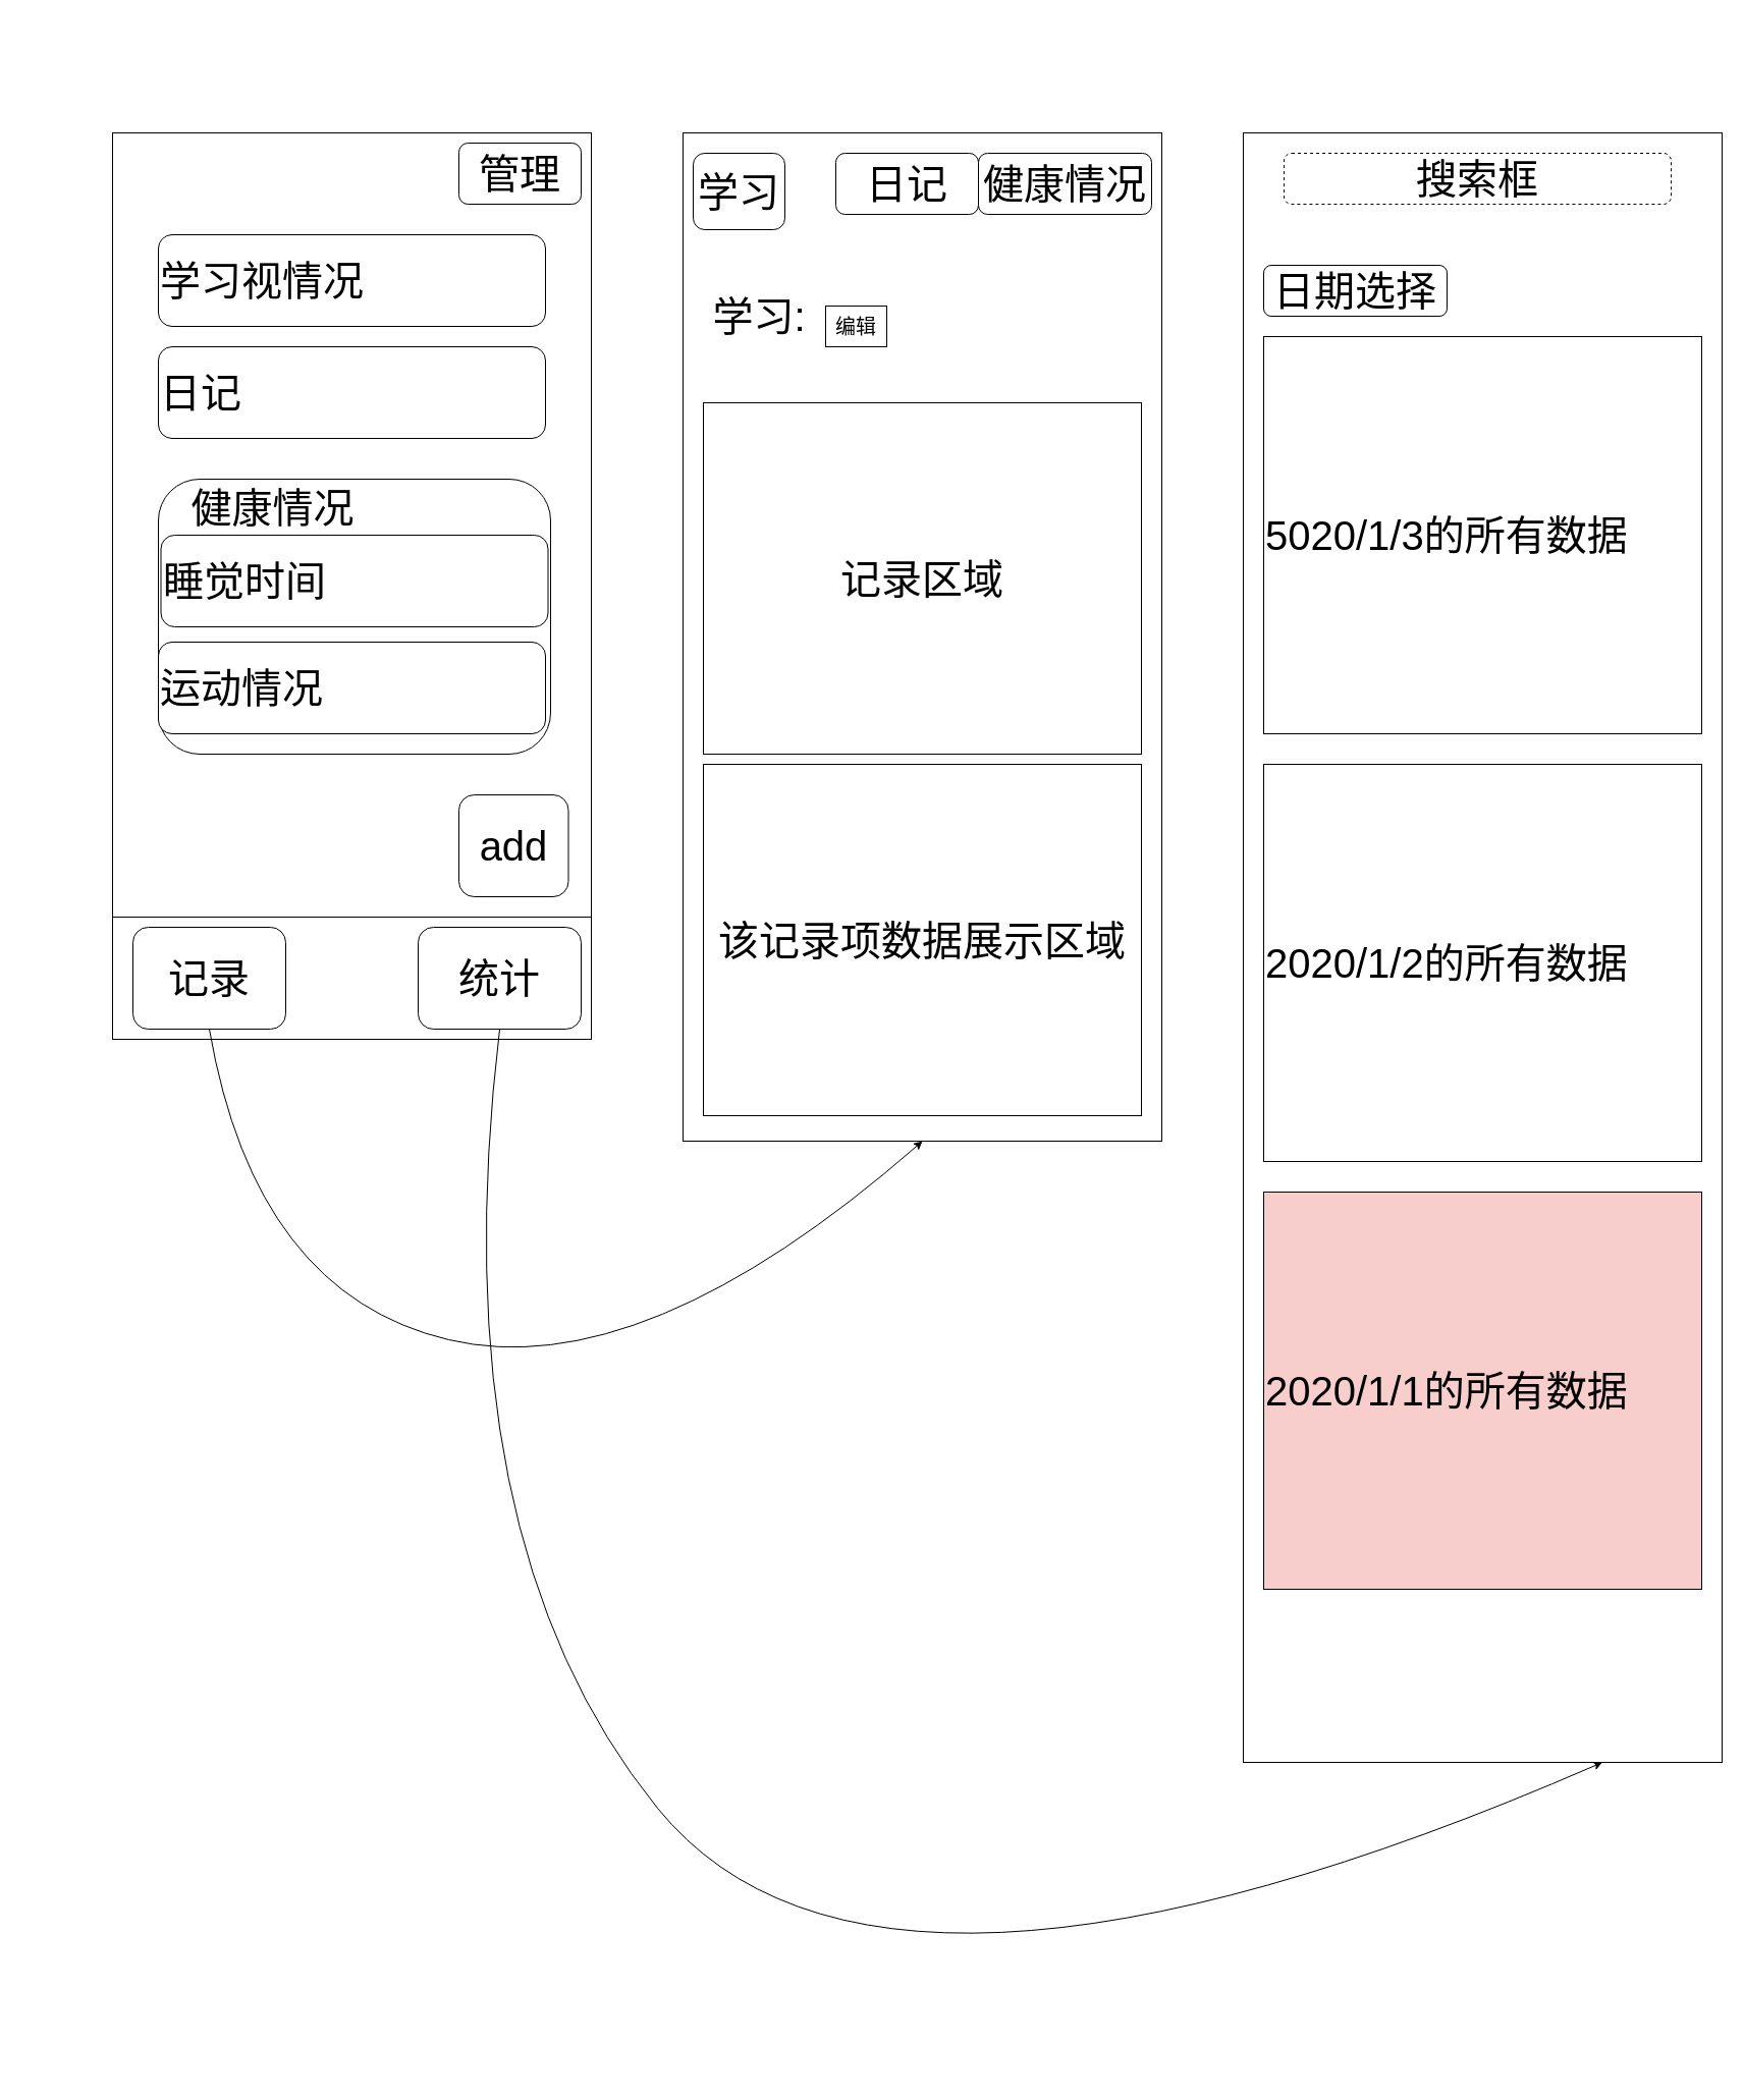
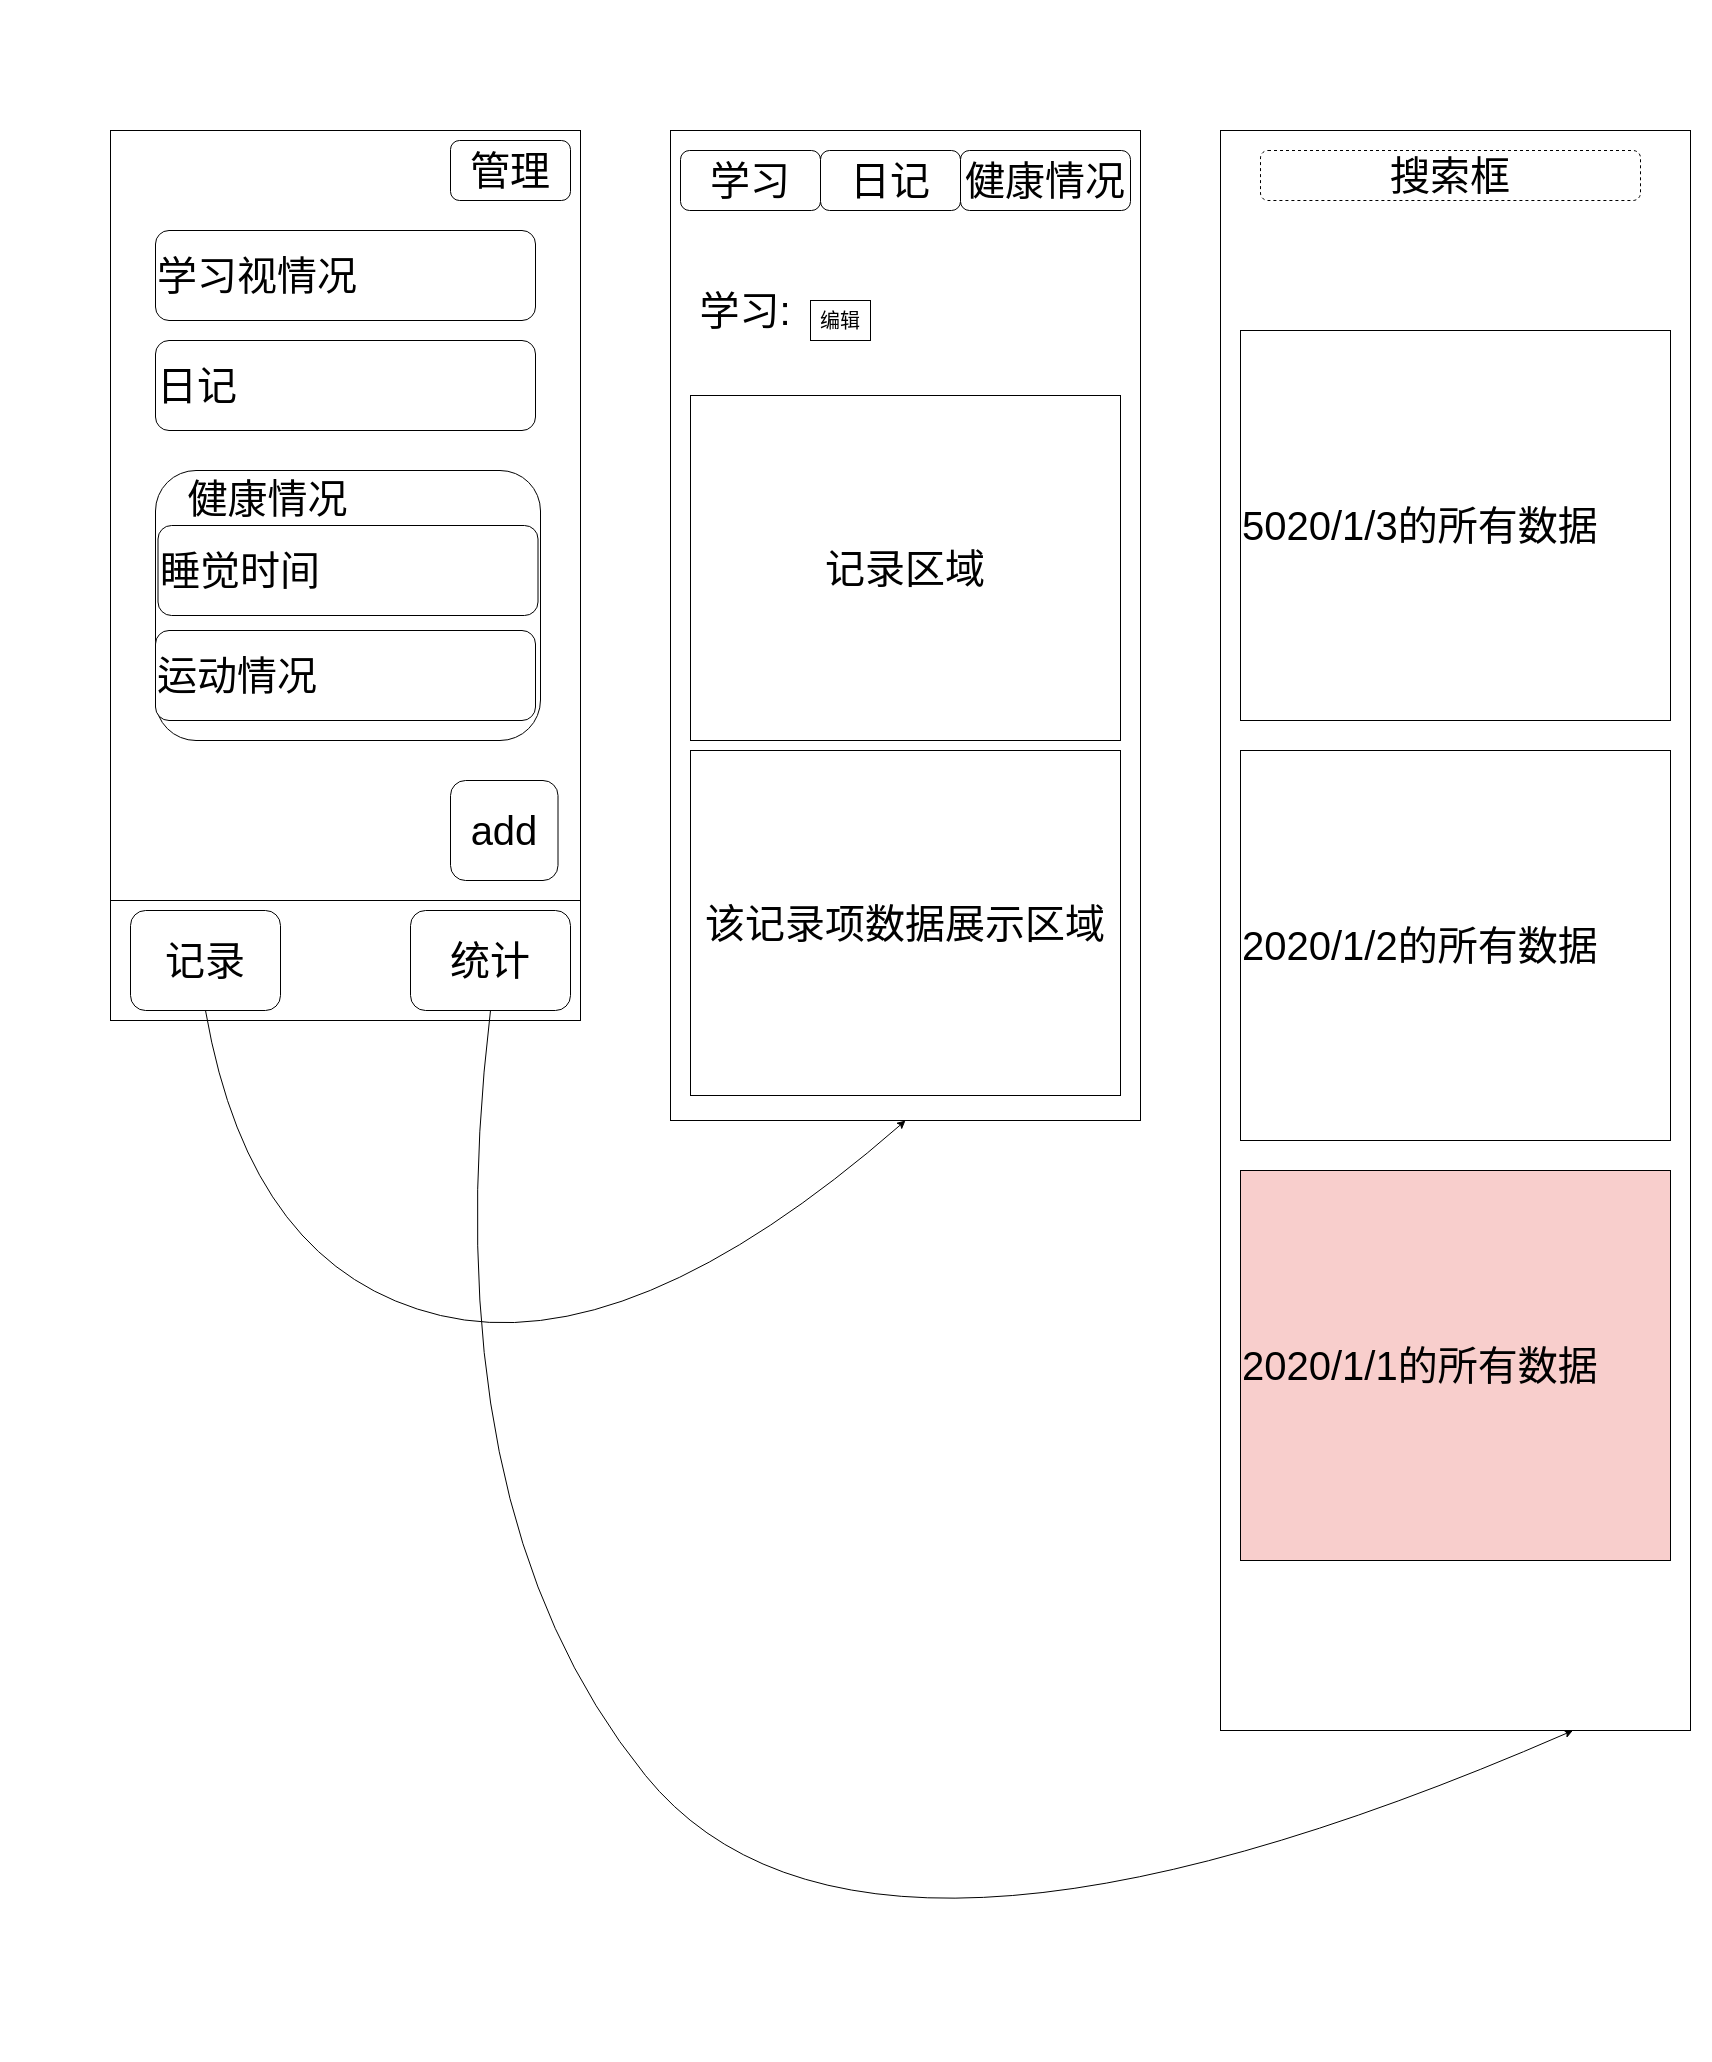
  <mxCell id="0" />
  <mxCell id="1" parent="0" />
  <mxCell id="2" value="" style="rounded=0;whiteSpace=wrap;html=1;" vertex="1" parent="1"><mxGeometry x="110" y="130" width="470" height="770" as="geometry" /></mxCell>
  <mxCell id="3" value="&lt;span style=&quot;font-size: 40px&quot;&gt;学习视情况&lt;/span&gt;" style="rounded=1;whiteSpace=wrap;html=1;align=left;" vertex="1" parent="1"><mxGeometry x="155" y="230" width="380" height="90" as="geometry" /></mxCell>
  <mxCell id="4" value="" style="rounded=1;whiteSpace=wrap;html=1;fontSize=40;" vertex="1" parent="1"><mxGeometry x="155" y="470" width="385" height="270" as="geometry" /></mxCell>
  <mxCell id="5" value="健康情况" style="text;html=1;strokeColor=none;fillColor=none;align=center;verticalAlign=middle;whiteSpace=wrap;rounded=0;fontSize=40;" vertex="1" parent="1"><mxGeometry x="155" y="470" width="225" height="55" as="geometry" /></mxCell>
  <mxCell id="6" value="睡觉时间" style="rounded=1;whiteSpace=wrap;html=1;fontSize=40;align=left;" vertex="1" parent="1"><mxGeometry x="157.5" y="525" width="380" height="90" as="geometry" /></mxCell>
  <mxCell id="7" value="运动情况" style="rounded=1;whiteSpace=wrap;html=1;align=left;fontSize=40;" vertex="1" parent="1"><mxGeometry x="155" y="630" width="380" height="90" as="geometry" /></mxCell>
  <mxCell id="8" value="add" style="rounded=1;whiteSpace=wrap;html=1;fontSize=40;" vertex="1" parent="1"><mxGeometry x="450" y="780" width="107.5" height="100" as="geometry" /></mxCell>
  <mxCell id="9" value="管理" style="rounded=1;whiteSpace=wrap;html=1;fontSize=40;" vertex="1" parent="1"><mxGeometry x="450" y="140" width="120" height="60" as="geometry" /></mxCell>
  <mxCell id="10" value="&lt;span style=&quot;font-size: 40px&quot;&gt;日记&lt;/span&gt;" style="rounded=1;whiteSpace=wrap;html=1;align=left;" vertex="1" parent="1"><mxGeometry x="155" y="340" width="380" height="90" as="geometry" /></mxCell>
  <mxCell id="11" value="" style="rounded=0;whiteSpace=wrap;html=1;" vertex="1" parent="1"><mxGeometry x="670" y="130" width="470" height="990" as="geometry" /></mxCell>
- <mxCell id="12" value="学习" style="rounded=1;whiteSpace=wrap;html=1;fontSize=40;align=center;" vertex="1" parent="1"><mxGeometry x="680" y="150" width="90" height="75" as="geometry" /></mxCell>
+ <mxCell id="12" value="学习" style="rounded=1;whiteSpace=wrap;html=1;fontSize=40;align=center;" vertex="1" parent="1"><mxGeometry x="680" y="150" width="140" height="60" as="geometry" /></mxCell>
  <mxCell id="13" value="日记" style="rounded=1;whiteSpace=wrap;html=1;fontSize=40;align=center;" vertex="1" parent="1"><mxGeometry x="820" y="150" width="140" height="60" as="geometry" /></mxCell>
  <mxCell id="14" value="健康情况" style="rounded=1;whiteSpace=wrap;html=1;fontSize=40;align=center;" vertex="1" parent="1"><mxGeometry x="960" y="150" width="170" height="60" as="geometry" /></mxCell>
  <mxCell id="15" value="记录区域" style="rounded=0;whiteSpace=wrap;html=1;fontSize=40;align=center;" vertex="1" parent="1"><mxGeometry x="690" y="395" width="430" height="345" as="geometry" /></mxCell>
  <mxCell id="16" value="该记录项数据展示区域" style="rounded=0;whiteSpace=wrap;html=1;fontSize=40;align=center;" vertex="1" parent="1"><mxGeometry x="690" y="750" width="430" height="345" as="geometry" /></mxCell>
  <mxCell id="17" value="" style="rounded=0;whiteSpace=wrap;html=1;fontSize=40;align=center;" vertex="1" parent="1"><mxGeometry x="110" y="900" width="470" height="120" as="geometry" /></mxCell>
  <mxCell id="18" value="记录" style="rounded=1;whiteSpace=wrap;html=1;fontSize=40;" vertex="1" parent="1"><mxGeometry x="130" y="910" width="150" height="100" as="geometry" /></mxCell>
  <mxCell id="19" value="统计" style="rounded=1;whiteSpace=wrap;html=1;fontSize=40;" vertex="1" parent="1"><mxGeometry x="410" y="910" width="160" height="100" as="geometry" /></mxCell>
  <mxCell id="20" value="" style="rounded=0;whiteSpace=wrap;html=1;" vertex="1" parent="1"><mxGeometry x="1220" y="130" width="470" height="1600" as="geometry" /></mxCell>
  <mxCell id="21" value="搜索框" style="rounded=1;whiteSpace=wrap;html=1;fontSize=40;align=center;dashed=1;" vertex="1" parent="1"><mxGeometry x="1260" y="150" width="380" height="50" as="geometry" /></mxCell>
  <mxCell id="22" value="5020/1/3的所有数据" style="rounded=0;whiteSpace=wrap;html=1;fontSize=40;align=left;" vertex="1" parent="1"><mxGeometry x="1240" y="330" width="430" height="390" as="geometry" /></mxCell>
  <mxCell id="23" value="2020/1/2的所有数据" style="rounded=0;whiteSpace=wrap;html=1;fontSize=40;align=left;" vertex="1" parent="1"><mxGeometry x="1240" y="750" width="430" height="390" as="geometry" /></mxCell>
  <mxCell id="24" value="2020/1/1的所有数据" style="rounded=0;whiteSpace=wrap;html=1;fontSize=40;align=left;fillColor=#f8cecc;" vertex="1" parent="1"><mxGeometry x="1240" y="1170" width="430" height="390" as="geometry" /></mxCell>
- <mxCell id="25" value="日期选择" style="rounded=1;whiteSpace=wrap;html=1;fontSize=40;align=center;" vertex="1" parent="1"><mxGeometry x="1240" y="260" width="180" height="50" as="geometry" /></mxCell>
  <mxCell id="26" value="&amp;nbsp;" style="text;html=1;strokeColor=none;fillColor=none;align=center;verticalAlign=middle;whiteSpace=wrap;rounded=0;fontSize=40;" vertex="1" parent="1"><mxGeometry x="20" y="20" width="40" height="20" as="geometry" /></mxCell>
  <mxCell id="27" value="学习:" style="text;html=1;strokeColor=none;fillColor=none;align=center;verticalAlign=middle;whiteSpace=wrap;rounded=0;fontSize=40;" vertex="1" parent="1"><mxGeometry x="690" y="270" width="110" height="80" as="geometry" /></mxCell>
  <mxCell id="28" value="编辑" style="whiteSpace=wrap;html=1;fontSize=20;align=center;rounded=0;" vertex="1" parent="1"><mxGeometry x="810" y="300" width="60" height="40" as="geometry" /></mxCell>
  <mxCell id="29" value="" style="curved=1;endArrow=classic;html=1;fontSize=20;exitX=0.5;exitY=1;exitDx=0;exitDy=0;entryX=0.5;entryY=1;entryDx=0;entryDy=0;" edge="1" parent="1" source="18" target="11"><mxGeometry width="50" height="50" relative="1" as="geometry"><mxPoint x="190" y="1150" as="sourcePoint" /><mxPoint x="500" y="1260" as="targetPoint" /><Array as="points"><mxPoint x="250" y="1270" /><mxPoint x="630" y="1360" /></Array></mxGeometry></mxCell>
  <mxCell id="30" value="" style="curved=1;endArrow=classic;html=1;fontSize=20;exitX=0.5;exitY=1;exitDx=0;exitDy=0;entryX=0.75;entryY=1;entryDx=0;entryDy=0;" edge="1" parent="1" source="19" target="20"><mxGeometry width="50" height="50" relative="1" as="geometry"><mxPoint x="215" y="1020" as="sourcePoint" /><mxPoint x="1080" y="1380" as="targetPoint" /><Array as="points"><mxPoint x="430" y="1510" /><mxPoint x="860" y="2040" /></Array></mxGeometry></mxCell>
